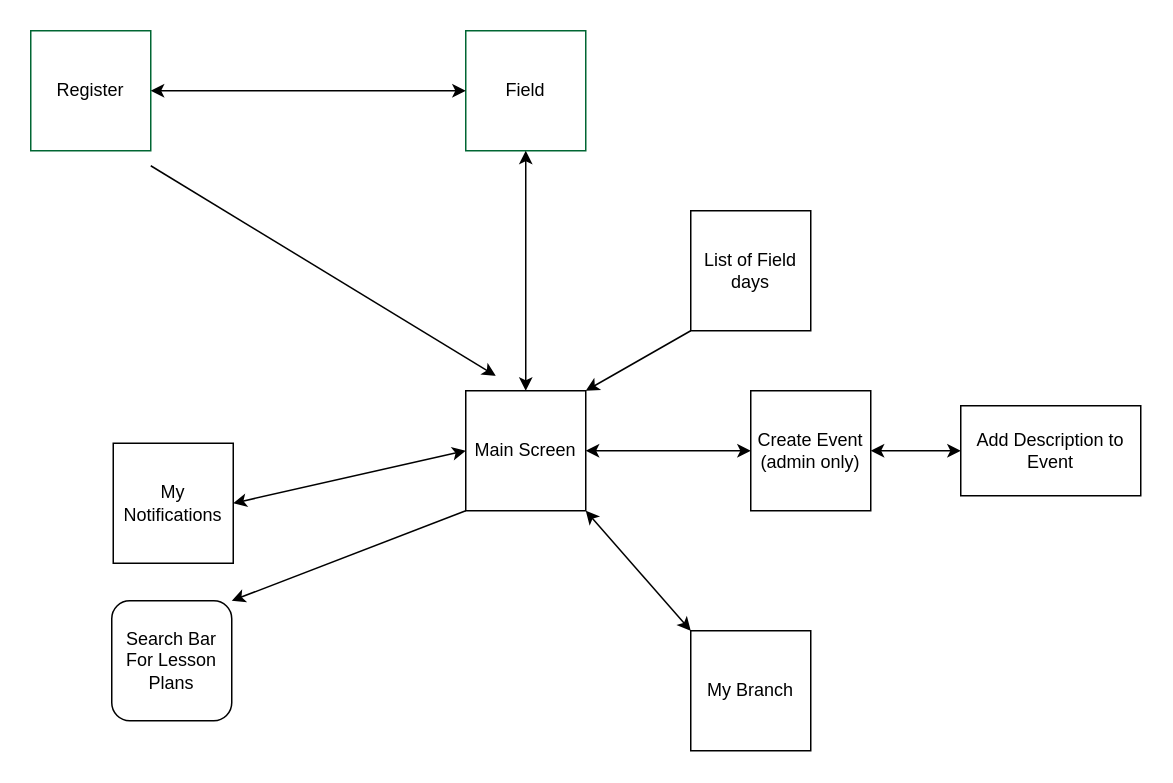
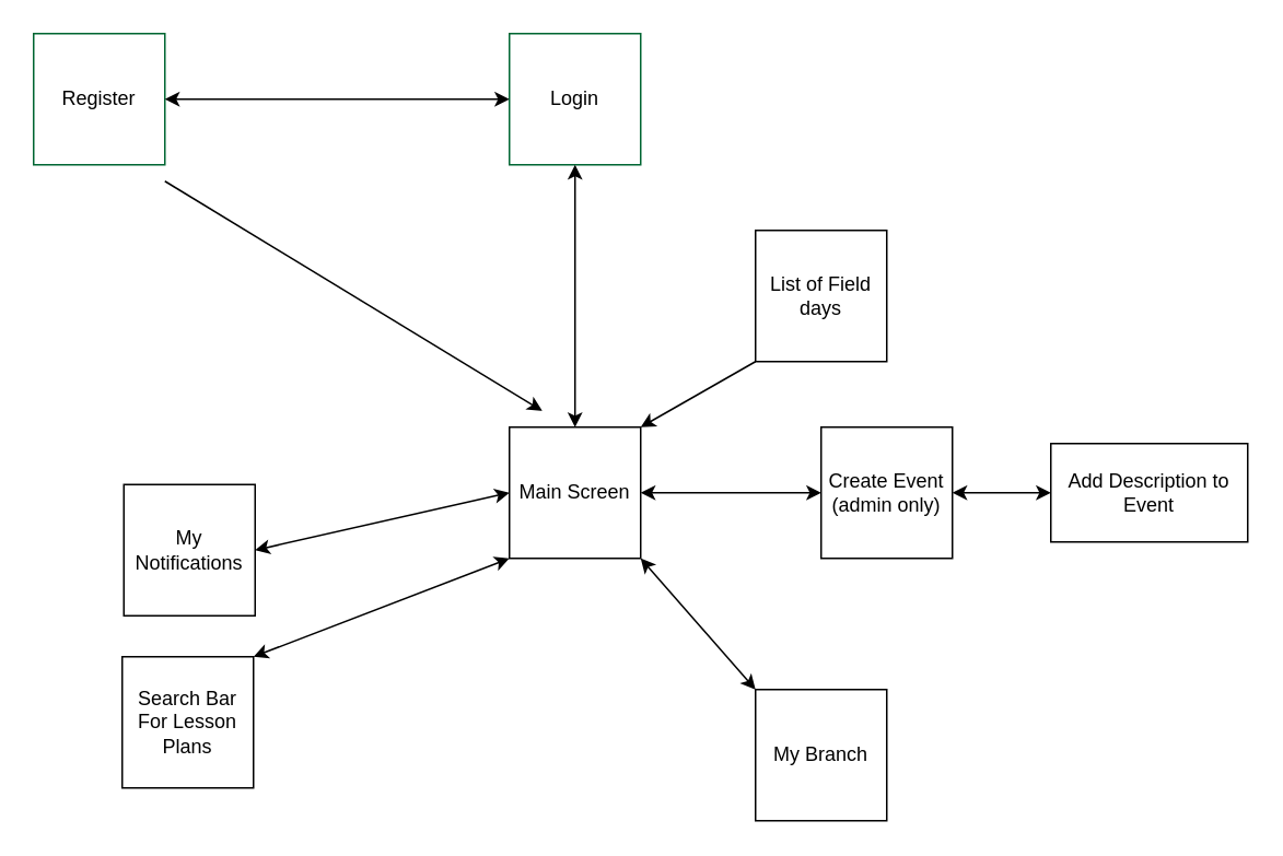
  <mxCell id="0" />
  <mxCell id="1" parent="0" />
- <mxCell id="2" value="Field" style="whiteSpace=wrap;html=1;aspect=fixed;strokeColor=#006633;" parent="1" vertex="1"><mxGeometry x="310" y="20" width="80" height="80" as="geometry" /></mxCell>
+ <mxCell id="2" value="Login" style="whiteSpace=wrap;html=1;aspect=fixed;strokeColor=#006633;" parent="1" vertex="1"><mxGeometry x="310" y="20" width="80" height="80" as="geometry" /></mxCell>
  <mxCell id="3" value="Register" style="whiteSpace=wrap;html=1;aspect=fixed;strokeColor=#006633;" parent="1" vertex="1"><mxGeometry x="20" y="20" width="80" height="80" as="geometry" /></mxCell>
  <mxCell id="4" value="" style="endArrow=classic;html=1;rounded=0;" parent="1" edge="1"><mxGeometry width="50" height="50" relative="1" as="geometry"><mxPoint x="100" y="110" as="sourcePoint" /><mxPoint x="330" y="250" as="targetPoint" /></mxGeometry></mxCell>
  <mxCell id="5" value="Main Screen" style="whiteSpace=wrap;html=1;aspect=fixed;" parent="1" vertex="1"><mxGeometry x="310" y="260" width="80" height="80" as="geometry" /></mxCell>
  <mxCell id="6" value="My Notifications" style="whiteSpace=wrap;html=1;aspect=fixed;" parent="1" vertex="1"><mxGeometry x="75" y="295" width="80" height="80" as="geometry" /></mxCell>
- <mxCell id="7" value="Search Bar&lt;br&gt;For Lesson Plans" style="whiteSpace=wrap;html=1;aspect=fixed;rounded=1;" parent="1" vertex="1"><mxGeometry x="74" y="400" width="80" height="80" as="geometry" /></mxCell>
+ <mxCell id="7" value="Search Bar&lt;br&gt;For Lesson Plans" style="whiteSpace=wrap;html=1;aspect=fixed;" parent="1" vertex="1"><mxGeometry x="74" y="400" width="80" height="80" as="geometry" /></mxCell>
  <mxCell id="8" value="Create Event&lt;br&gt;(admin only)" style="whiteSpace=wrap;html=1;aspect=fixed;" parent="1" vertex="1"><mxGeometry x="500" y="260" width="80" height="80" as="geometry" /></mxCell>
  <mxCell id="9" value="List of Field days" style="whiteSpace=wrap;html=1;aspect=fixed;" parent="1" vertex="1"><mxGeometry x="460" y="140" width="80" height="80" as="geometry" /></mxCell>
  <mxCell id="10" value="My Branch" style="whiteSpace=wrap;html=1;aspect=fixed;" parent="1" vertex="1"><mxGeometry x="460" y="420" width="80" height="80" as="geometry" /></mxCell>
  <mxCell id="11" value="" style="endArrow=classic;startArrow=classic;html=1;rounded=0;entryX=0;entryY=0.5;entryDx=0;entryDy=0;exitX=1;exitY=0.5;exitDx=0;exitDy=0;" parent="1" source="6" target="5" edge="1"><mxGeometry width="50" height="50" relative="1" as="geometry"><mxPoint x="330" y="350" as="sourcePoint" /><mxPoint x="380" y="300" as="targetPoint" /></mxGeometry></mxCell>
- <mxCell id="12" value="" style="endArrow=none;startArrow=classic;html=1;rounded=0;entryX=0;entryY=1;entryDx=0;entryDy=0;exitX=1;exitY=0;exitDx=0;exitDy=0;" parent="1" source="7" target="5" edge="1"><mxGeometry width="50" height="50" relative="1" as="geometry"><mxPoint x="330" y="350" as="sourcePoint" /><mxPoint x="380" y="300" as="targetPoint" /></mxGeometry></mxCell>
+ <mxCell id="12" value="" style="endArrow=classic;startArrow=classic;html=1;rounded=0;entryX=0;entryY=1;entryDx=0;entryDy=0;exitX=1;exitY=0;exitDx=0;exitDy=0;" parent="1" source="7" target="5" edge="1"><mxGeometry width="50" height="50" relative="1" as="geometry"><mxPoint x="330" y="350" as="sourcePoint" /><mxPoint x="380" y="300" as="targetPoint" /></mxGeometry></mxCell>
  <mxCell id="13" value="" style="endArrow=classic;startArrow=classic;html=1;rounded=0;entryX=0.5;entryY=1;entryDx=0;entryDy=0;exitX=0.5;exitY=0;exitDx=0;exitDy=0;" parent="1" source="5" target="2" edge="1"><mxGeometry width="50" height="50" relative="1" as="geometry"><mxPoint x="330" y="350" as="sourcePoint" /><mxPoint x="380" y="300" as="targetPoint" /></mxGeometry></mxCell>
  <mxCell id="14" value="" style="endArrow=classic;startArrow=classic;html=1;rounded=0;entryX=0;entryY=0;entryDx=0;entryDy=0;exitX=1;exitY=1;exitDx=0;exitDy=0;" parent="1" source="5" target="10" edge="1"><mxGeometry width="50" height="50" relative="1" as="geometry"><mxPoint x="330" y="350" as="sourcePoint" /><mxPoint x="380" y="300" as="targetPoint" /></mxGeometry></mxCell>
  <mxCell id="15" value="" style="endArrow=classic;startArrow=classic;html=1;rounded=0;entryX=0;entryY=0.5;entryDx=0;entryDy=0;exitX=1;exitY=0.5;exitDx=0;exitDy=0;" parent="1" source="5" target="8" edge="1"><mxGeometry width="50" height="50" relative="1" as="geometry"><mxPoint x="330" y="350" as="sourcePoint" /><mxPoint x="380" y="300" as="targetPoint" /></mxGeometry></mxCell>
  <mxCell id="16" value="" style="endArrow=none;startArrow=classic;html=1;rounded=0;entryX=0;entryY=1;entryDx=0;entryDy=0;exitX=1;exitY=0;exitDx=0;exitDy=0;" parent="1" source="5" target="9" edge="1"><mxGeometry width="50" height="50" relative="1" as="geometry"><mxPoint x="330" y="350" as="sourcePoint" /><mxPoint x="380" y="300" as="targetPoint" /></mxGeometry></mxCell>
  <mxCell id="17" value="" style="endArrow=classic;startArrow=classic;html=1;rounded=0;exitX=1;exitY=0.5;exitDx=0;exitDy=0;entryX=0;entryY=0.5;entryDx=0;entryDy=0;" parent="1" source="3" target="2" edge="1"><mxGeometry width="50" height="50" relative="1" as="geometry"><mxPoint x="190" y="90" as="sourcePoint" /><mxPoint x="240" y="40" as="targetPoint" /></mxGeometry></mxCell>
  <mxCell id="18" value="Add Description to Event" style="rounded=0;whiteSpace=wrap;html=1;" parent="1" vertex="1"><mxGeometry x="640" y="270" width="120" height="60" as="geometry" /></mxCell>
  <mxCell id="19" value="" style="endArrow=classic;startArrow=classic;html=1;rounded=0;entryX=0;entryY=0.5;entryDx=0;entryDy=0;exitX=1;exitY=0.5;exitDx=0;exitDy=0;" edge="1" parent="1" source="8" target="18"><mxGeometry width="50" height="50" relative="1" as="geometry"><mxPoint x="580" y="282" as="sourcePoint" /><mxPoint x="640" y="277" as="targetPoint" /></mxGeometry></mxCell>
